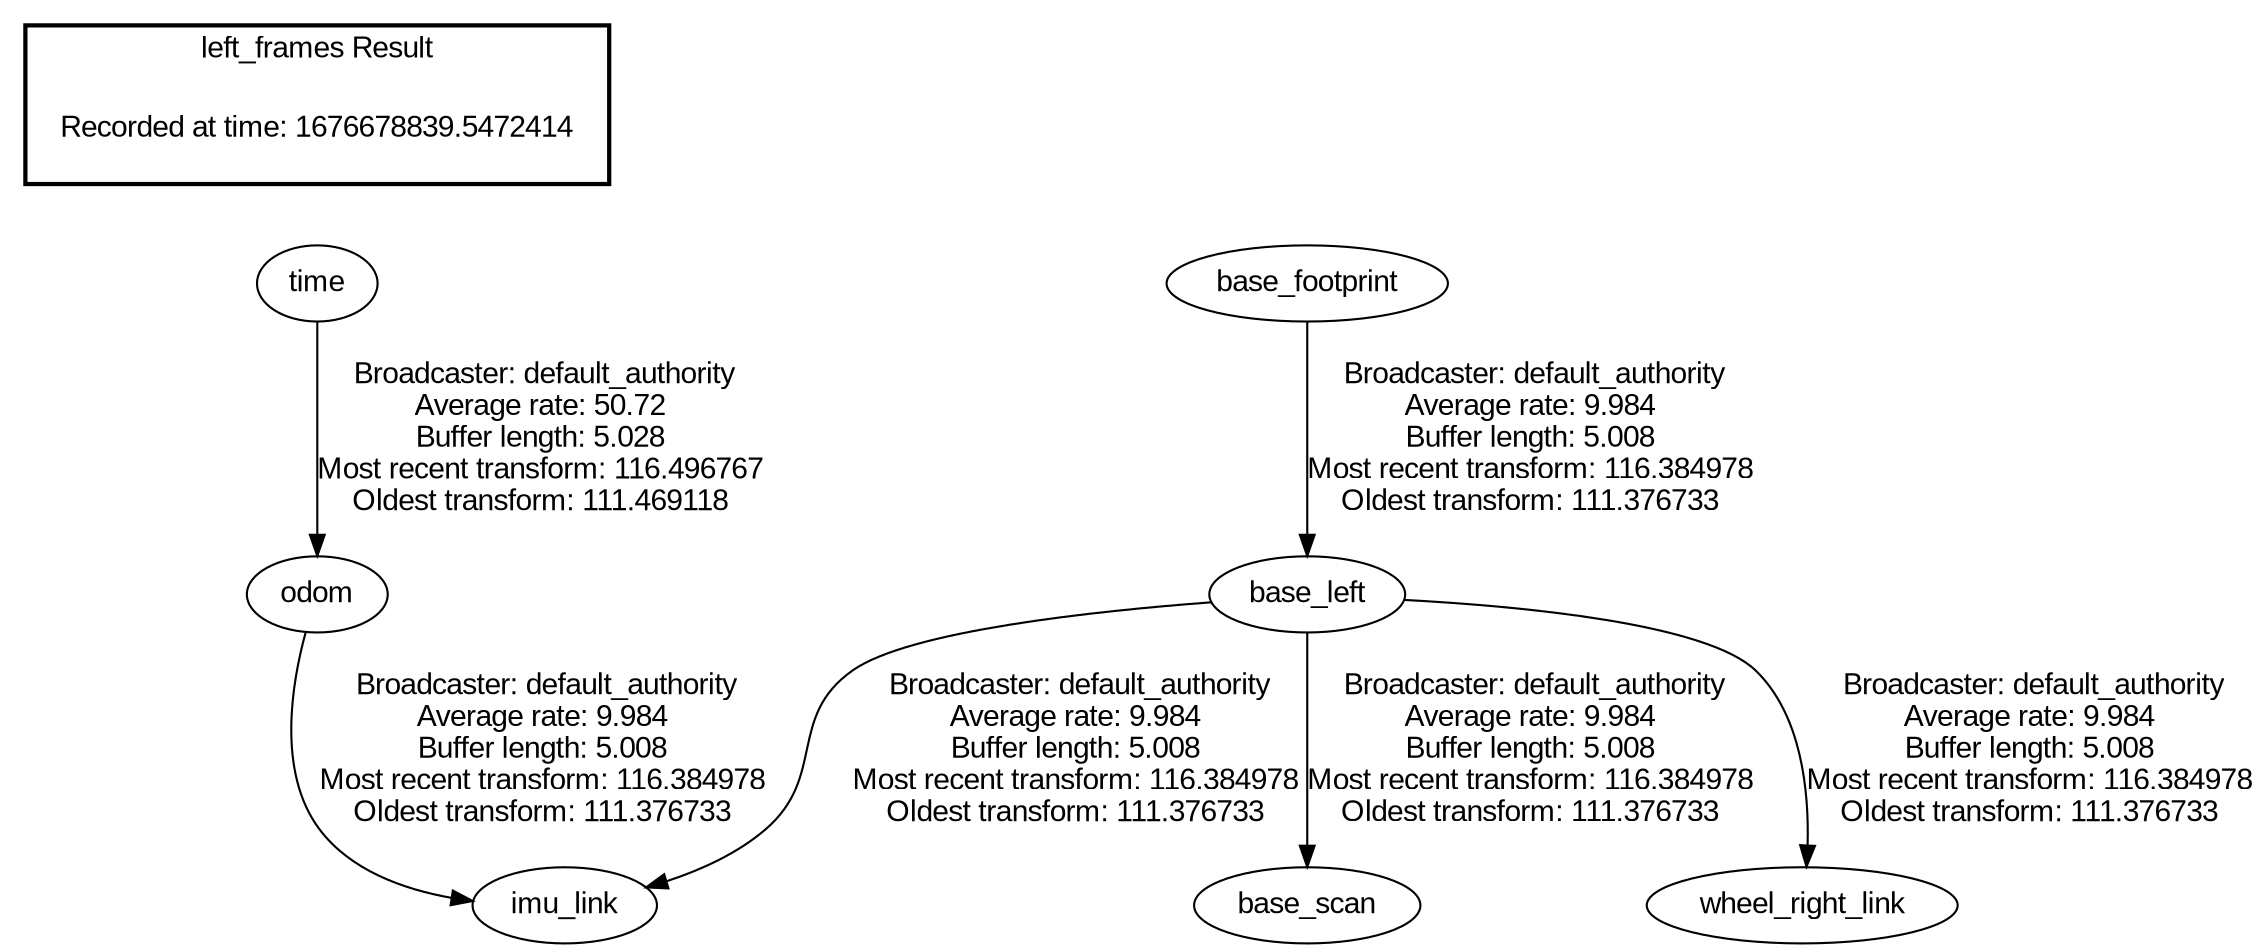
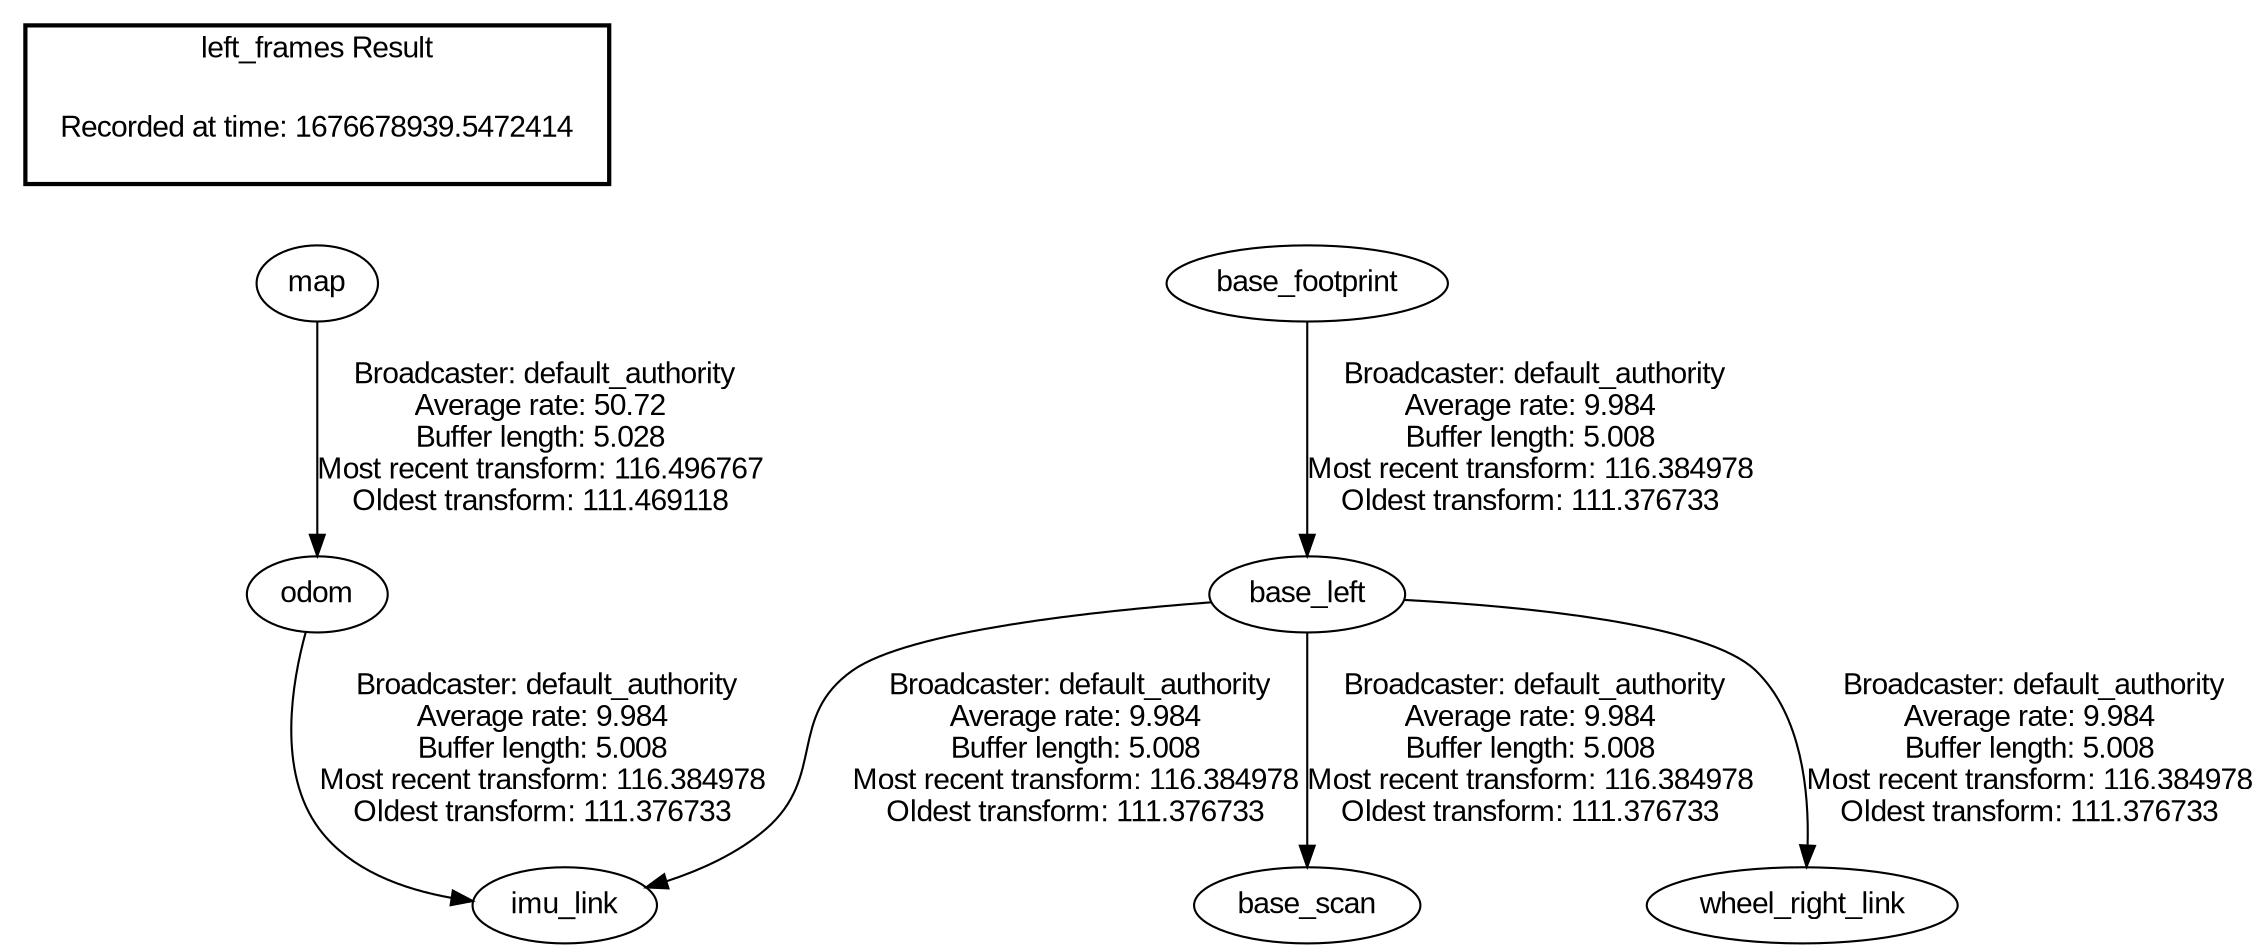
  digraph {
    fontname="Liberation Sans"
    node [fontname="Liberation Sans"]
    edge [fontname="Liberation Sans"]
-   "Recorded at time: 1676678939.5472414" [shape=plaintext label="Recorded at time: 1676678839.5472414"]
-   map [label=time]
+   "Recorded at time: 1676678939.5472414" [shape=plaintext]
+   map
    odom
    imu_link
    n5 [label=base_left]
    base_footprint
    base_scan
    wheel_right_link
    subgraph cluster_1 {
      color=black
      label="left_frames Result"
      style=bold
      "Recorded at time: 1676678939.5472414"
    }
    "Recorded at time: 1676678939.5472414" -> map [style=invis]
    map -> odom [label=" Broadcaster: default_authority\nAverage rate: 50.72\nBuffer length: 5.028\nMost recent transform: 116.496767\nOldest transform: 111.469118\n"]
    odom -> imu_link [label=" Broadcaster: default_authority\nAverage rate: 9.984\nBuffer length: 5.008\nMost recent transform: 116.384978\nOldest transform: 111.376733\n"]
    n5 -> imu_link [label=" Broadcaster: default_authority\nAverage rate: 9.984\nBuffer length: 5.008\nMost recent transform: 116.384978\nOldest transform: 111.376733\n"]
    n5 -> base_scan [label=" Broadcaster: default_authority\nAverage rate: 9.984\nBuffer length: 5.008\nMost recent transform: 116.384978\nOldest transform: 111.376733\n"]
    n5 -> wheel_right_link [label=" Broadcaster: default_authority\nAverage rate: 9.984\nBuffer length: 5.008\nMost recent transform: 116.384978\nOldest transform: 111.376733\n"]
    base_footprint -> n5 [label=" Broadcaster: default_authority\nAverage rate: 9.984\nBuffer length: 5.008\nMost recent transform: 116.384978\nOldest transform: 111.376733\n"]
  }
